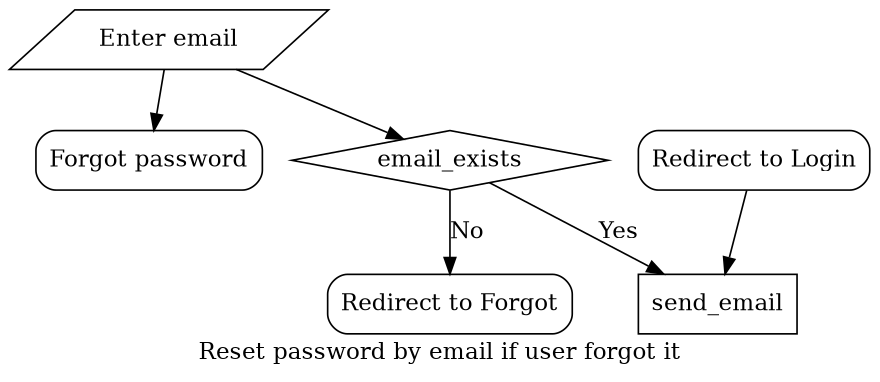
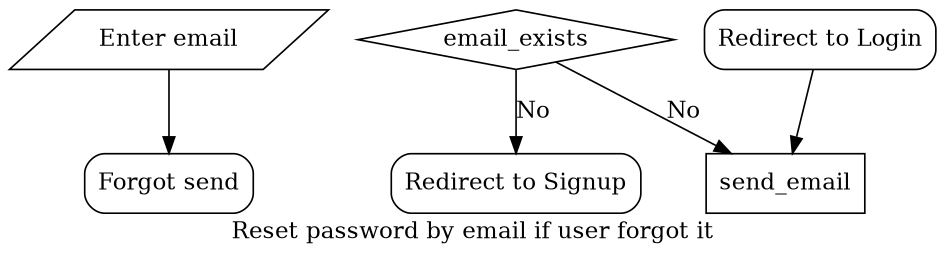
  digraph {
    label="Reset password by email if user forgot it"
    node [shape=box]
-   n1 [label="Forgot password" style=rounded]
+   n1 [label="Forgot send" style=rounded]
    n2 [label="Enter email" shape=parallelogram]
    email_exists [shape=diamond]
    n4 [label="Redirect to Login" style=rounded]
    send_email
-   n6 [label="Redirect to Forgot" style=rounded]
+   n6 [label="Redirect to Signup" style=rounded]
    n2 -> n1
-   n2 -> email_exists
-   email_exists -> send_email [label=Yes]
+   email_exists -> send_email [label=No]
    email_exists -> n6 [label=No]
    n4 -> send_email
  }
